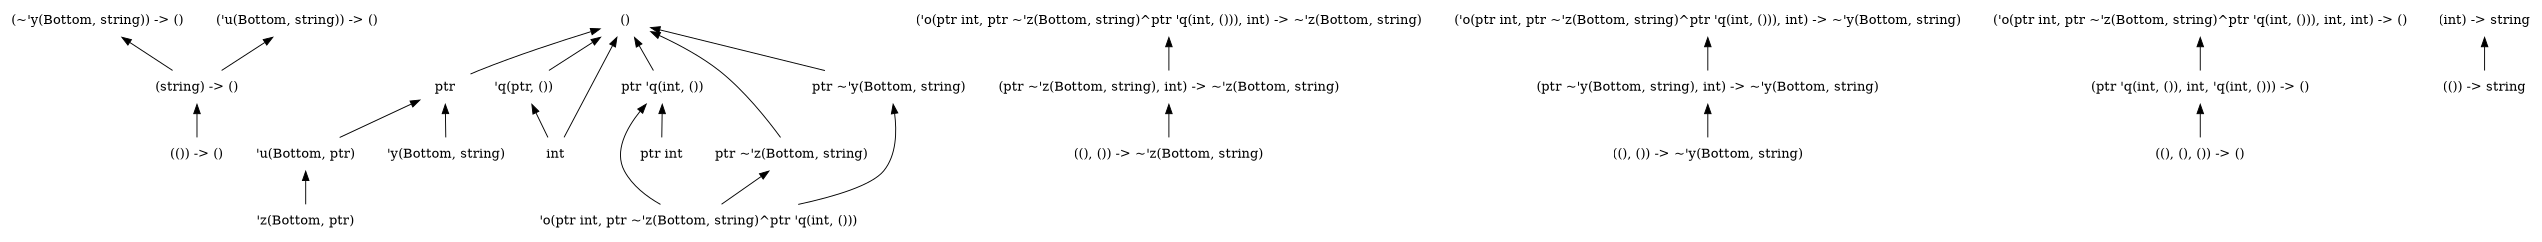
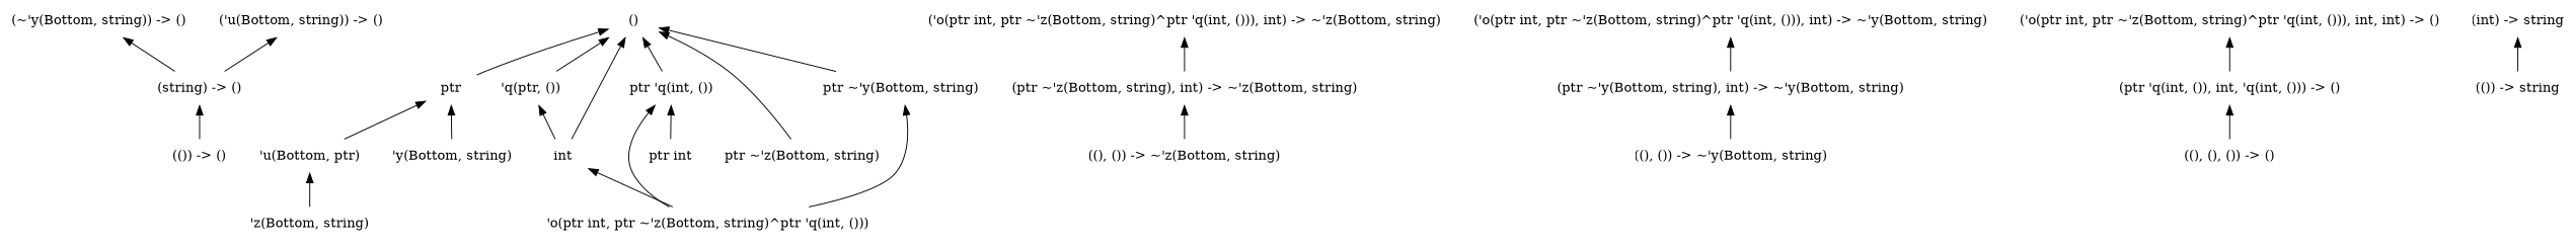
  digraph {
    node [shape=none]
    edge [dir=back]
    "(string) -> ()"
    "(()) -> ()"
    n3 [label=ptr]
    n4 [label="'u(Bottom, ptr)"]
    "'y(Bottom, string)"
-   "'z(Bottom, string)" [label="'z(Bottom, ptr)"]
+   "'z(Bottom, string)"
    "('o(ptr int, ptr ~'z(Bottom, string)^ptr 'q(int, ())), int) -> ~'z(Bottom, string)"
    "(ptr ~'z(Bottom, string), int) -> ~'z(Bottom, string)"
    "((), ()) -> ~'z(Bottom, string)"
    "('o(ptr int, ptr ~'z(Bottom, string)^ptr 'q(int, ())), int) -> ~'y(Bottom, string)"
    "(ptr ~'y(Bottom, string), int) -> ~'y(Bottom, string)"
    "((), ()) -> ~'y(Bottom, string)"
    "(ptr 'q(int, ()), int, 'q(int, ())) -> ()"
    "((), (), ()) -> ()"
    n15 [label="'q(ptr, ())"]
    int
    "()"
    "ptr 'q(int, ())"
    "ptr ~'z(Bottom, string)"
    "ptr ~'y(Bottom, string)"
    "'o(ptr int, ptr ~'z(Bottom, string)^ptr 'q(int, ()))"
    "ptr int"
    "(~'y(Bottom, string)) -> ()"
    "('u(Bottom, string)) -> ()"
    "(int) -> string"
    "(()) -> string"
    "('o(ptr int, ptr ~'z(Bottom, string)^ptr 'q(int, ())), int, int) -> ()"
    "(string) -> ()" -> "(()) -> ()"
    n3 -> n4
    n3 -> "'y(Bottom, string)"
    n4 -> "'z(Bottom, string)"
    "('o(ptr int, ptr ~'z(Bottom, string)^ptr 'q(int, ())), int) -> ~'z(Bottom, string)" -> "(ptr ~'z(Bottom, string), int) -> ~'z(Bottom, string)"
    "(ptr ~'z(Bottom, string), int) -> ~'z(Bottom, string)" -> "((), ()) -> ~'z(Bottom, string)"
    "('o(ptr int, ptr ~'z(Bottom, string)^ptr 'q(int, ())), int) -> ~'y(Bottom, string)" -> "(ptr ~'y(Bottom, string), int) -> ~'y(Bottom, string)"
    "(ptr ~'y(Bottom, string), int) -> ~'y(Bottom, string)" -> "((), ()) -> ~'y(Bottom, string)"
    "(ptr 'q(int, ()), int, 'q(int, ())) -> ()" -> "((), (), ()) -> ()"
    n15 -> int
    "()" -> n3
    "()" -> n15
    "()" -> int
    "()" -> "ptr 'q(int, ())"
    "()" -> "ptr ~'z(Bottom, string)"
    "()" -> "ptr ~'y(Bottom, string)"
    "ptr 'q(int, ())" -> "'o(ptr int, ptr ~'z(Bottom, string)^ptr 'q(int, ()))"
    "ptr 'q(int, ())" -> "ptr int"
-   "ptr ~'z(Bottom, string)" -> "'o(ptr int, ptr ~'z(Bottom, string)^ptr 'q(int, ()))"
+   int -> "'o(ptr int, ptr ~'z(Bottom, string)^ptr 'q(int, ()))"
    "ptr ~'y(Bottom, string)" -> "'o(ptr int, ptr ~'z(Bottom, string)^ptr 'q(int, ()))"
    "(~'y(Bottom, string)) -> ()" -> "(string) -> ()"
    "('u(Bottom, string)) -> ()" -> "(string) -> ()"
    "(int) -> string" -> "(()) -> string"
    "('o(ptr int, ptr ~'z(Bottom, string)^ptr 'q(int, ())), int, int) -> ()" -> "(ptr 'q(int, ()), int, 'q(int, ())) -> ()"
  }
